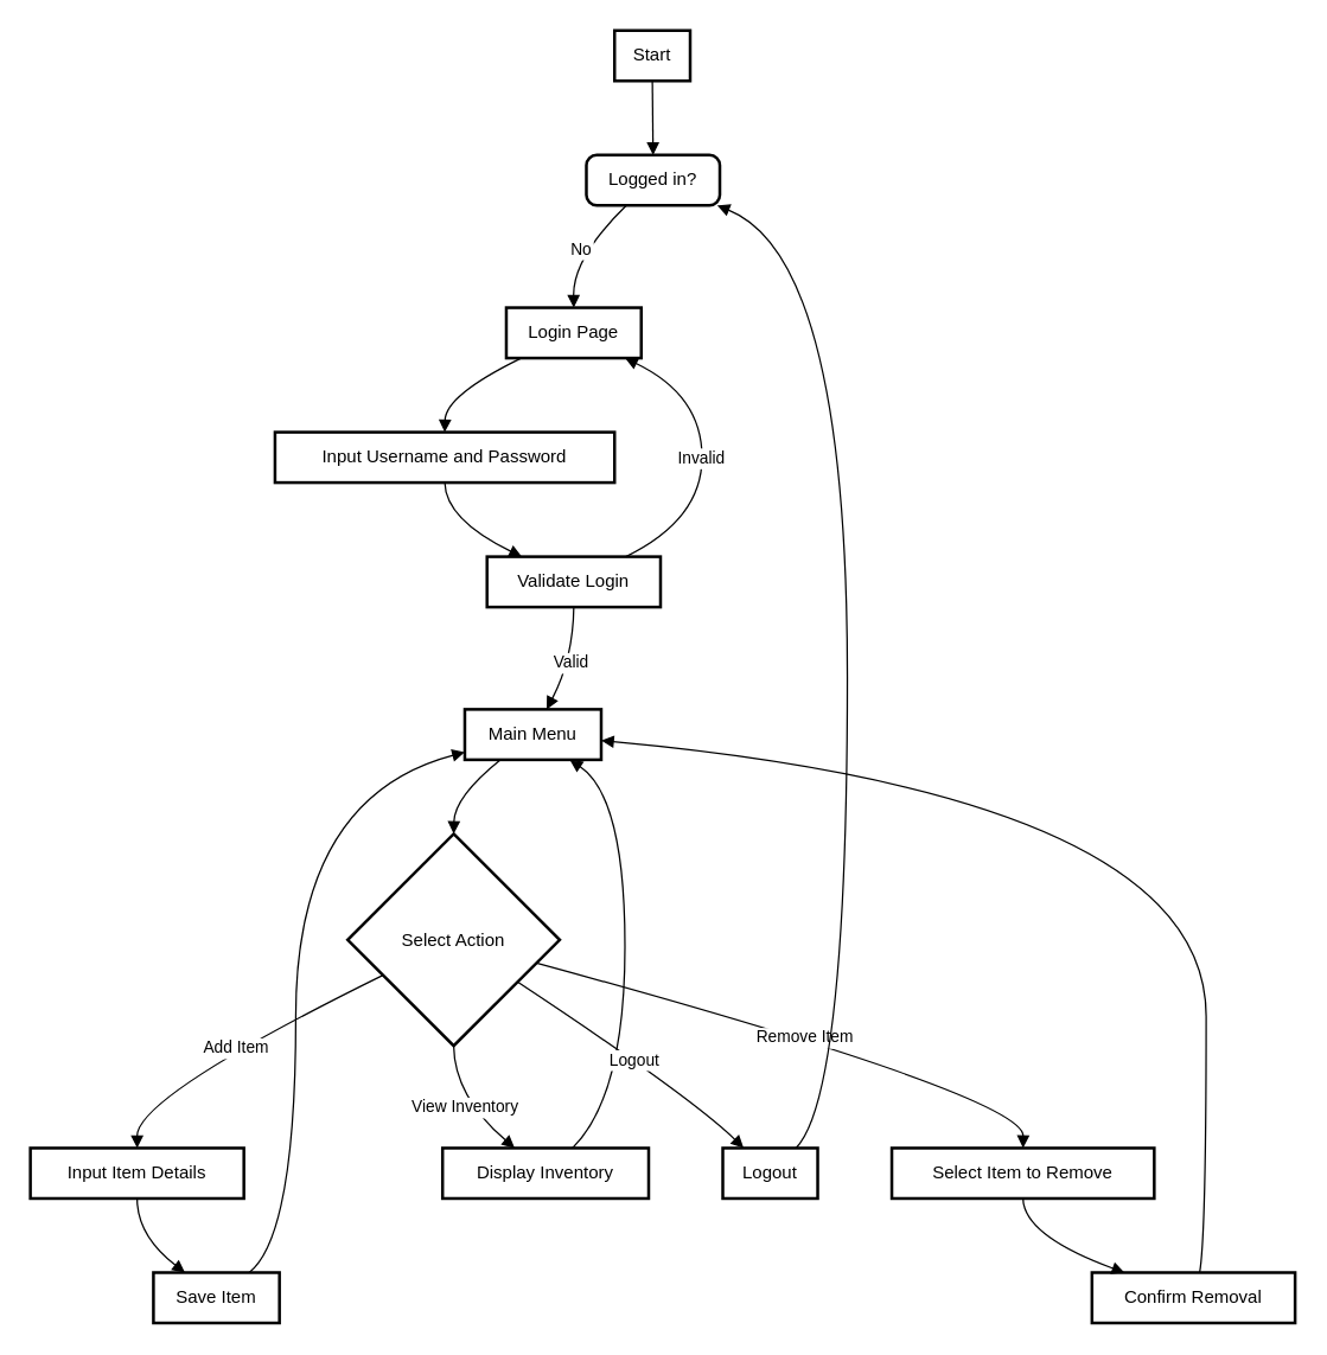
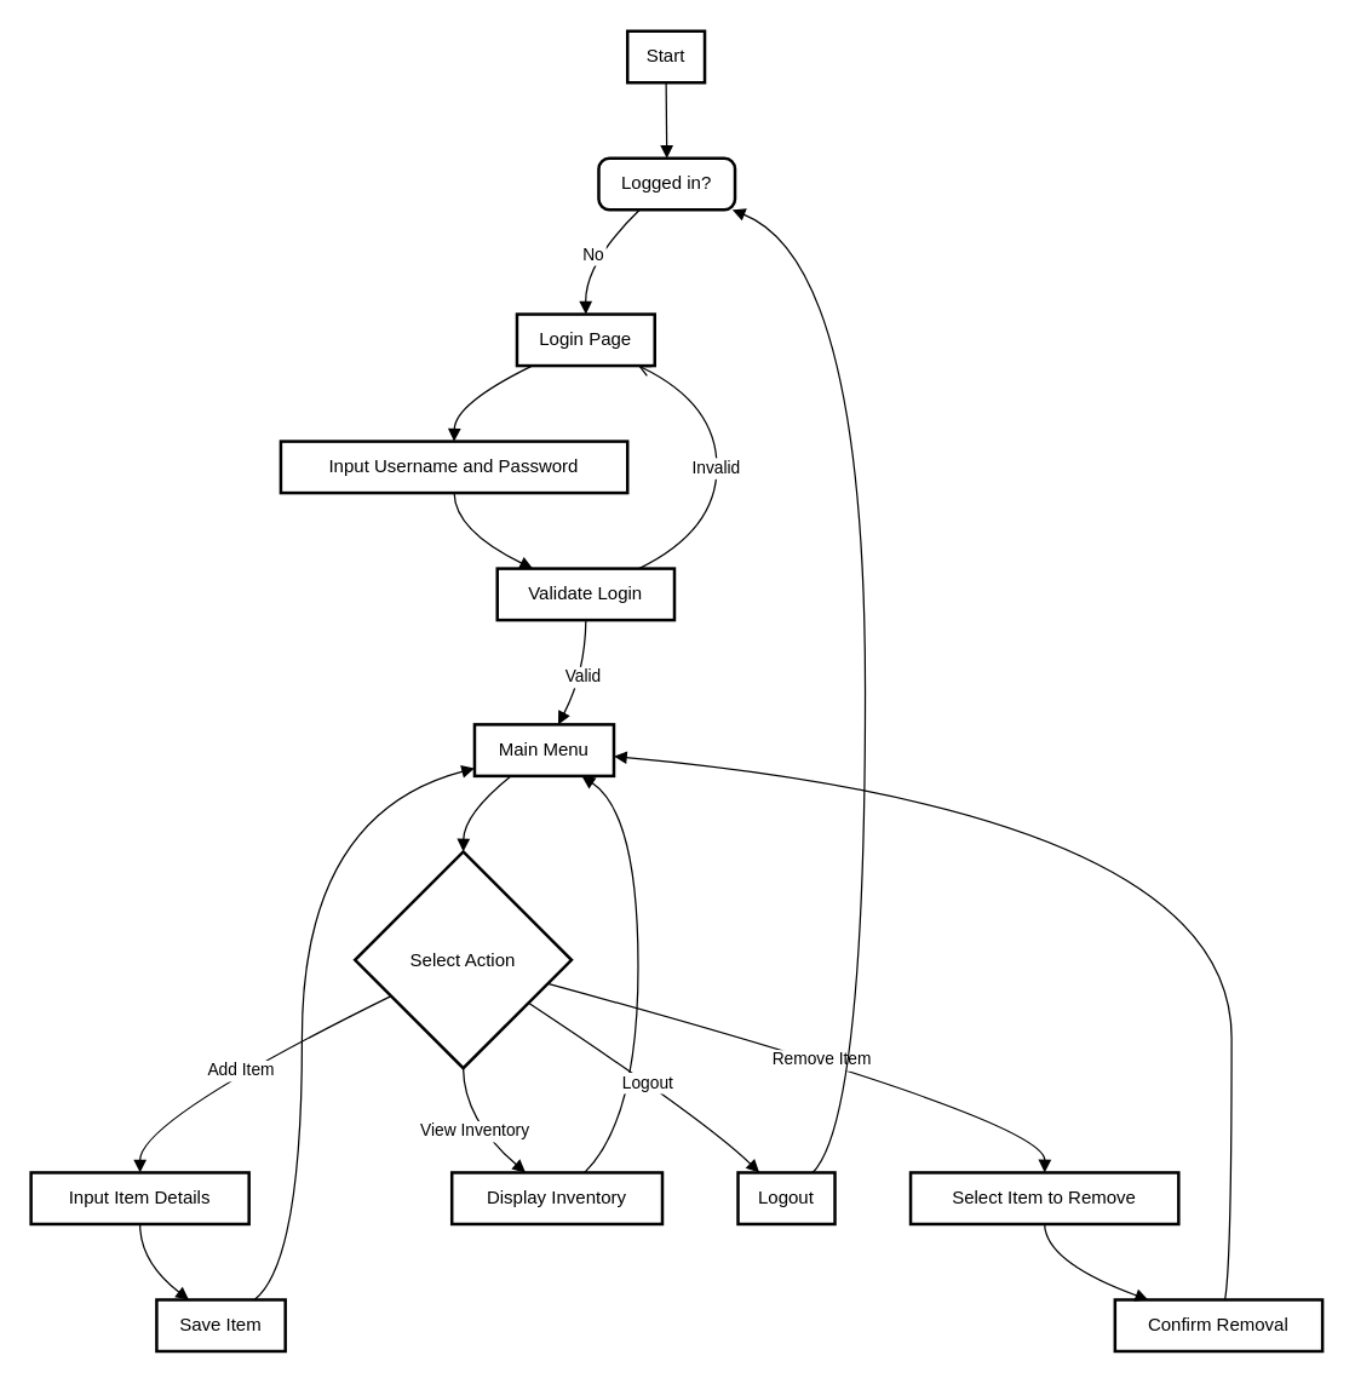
  <mxCell id="0" />
  <mxCell id="1" parent="0" />
  <mxCell id="2" value="Start" style="whiteSpace=wrap;strokeWidth=2;" vertex="1" parent="1"><mxGeometry x="414" width="51" height="34" as="geometry" y="20" /></mxCell>
  <mxCell id="3" value="Logged in?" style="rounded=1;absoluteArcSize=1;arcSize=14;whiteSpace=wrap;strokeWidth=2;" vertex="1" parent="1"><mxGeometry x="395" y="104" width="90" height="34" as="geometry" /></mxCell>
  <mxCell id="4" value="Main Menu" style="whiteSpace=wrap;strokeWidth=2;" vertex="1" parent="1"><mxGeometry x="313" y="478" width="92" height="34" as="geometry" /></mxCell>
  <mxCell id="5" value="Select Action" style="rhombus;strokeWidth=2;whiteSpace=wrap;" vertex="1" parent="1"><mxGeometry x="234" y="562" width="143" height="143" as="geometry" /></mxCell>
  <mxCell id="6" value="Input Item Details" style="whiteSpace=wrap;strokeWidth=2;" vertex="1" parent="1"><mxGeometry y="774" width="144" height="34" as="geometry" x="20" /></mxCell>
  <mxCell id="7" value="Select Item to Remove" style="whiteSpace=wrap;strokeWidth=2;" vertex="1" parent="1"><mxGeometry x="601" y="774" width="177" height="34" as="geometry" /></mxCell>
  <mxCell id="8" value="Save Item" style="whiteSpace=wrap;strokeWidth=2;" vertex="1" parent="1"><mxGeometry x="103" y="858" width="85" height="34" as="geometry" /></mxCell>
  <mxCell id="9" value="Confirm Removal" style="whiteSpace=wrap;strokeWidth=2;" vertex="1" parent="1"><mxGeometry x="736" y="858" width="137" height="34" as="geometry" /></mxCell>
  <mxCell id="10" value="Display Inventory" style="whiteSpace=wrap;strokeWidth=2;" vertex="1" parent="1"><mxGeometry x="298" y="774" width="139" height="34" as="geometry" /></mxCell>
  <mxCell id="11" value="Logout" style="whiteSpace=wrap;strokeWidth=2;" vertex="1" parent="1"><mxGeometry x="487" y="774" width="64" height="34" as="geometry" /></mxCell>
  <mxCell id="12" value="Login Page" style="whiteSpace=wrap;strokeWidth=2;" vertex="1" parent="1"><mxGeometry x="341" y="207" width="91" height="34" as="geometry" /></mxCell>
  <mxCell id="13" value="Input Username and Password" style="whiteSpace=wrap;strokeWidth=2;" vertex="1" parent="1"><mxGeometry x="185" y="291" width="229" height="34" as="geometry" /></mxCell>
  <mxCell id="14" value="Validate Login" style="whiteSpace=wrap;strokeWidth=2;" vertex="1" parent="1"><mxGeometry x="328" y="375" width="117" height="34" as="geometry" /></mxCell>
  <mxCell id="15" value="" style="curved=1;startArrow=none;endArrow=block;exitX=0.5;exitY=1;entryX=0.5;entryY=0;" edge="1" parent="1" source="2" target="3"><mxGeometry relative="1" as="geometry"><Array as="points" /></mxGeometry></mxCell>
  <mxCell id="16" value="" style="curved=1;startArrow=none;endArrow=block;exitX=0.26;exitY=1;entryX=0.5;entryY=0;" edge="1" parent="1" source="4" target="5"><mxGeometry relative="1" as="geometry"><Array as="points"><mxPoint x="306" y="537" /></Array></mxGeometry></mxCell>
  <mxCell id="17" value="Add Item" style="curved=1;startArrow=none;endArrow=block;exitX=0;exitY=0.75;entryX=0.5;entryY=0;" edge="1" parent="1" source="5" target="6"><mxGeometry relative="1" as="geometry"><Array as="points"><mxPoint x="92" y="739" /></Array></mxGeometry></mxCell>
  <mxCell id="18" value="Remove Item" style="curved=1;startArrow=none;endArrow=block;exitX=1;exitY=0.64;entryX=0.5;entryY=0;" edge="1" parent="1" source="5" target="7"><mxGeometry relative="1" as="geometry"><Array as="points"><mxPoint x="690" y="739" /></Array></mxGeometry></mxCell>
  <mxCell id="19" value="" style="curved=1;startArrow=none;endArrow=block;exitX=0.5;exitY=1;entryX=0.25;entryY=0;" edge="1" parent="1" source="6" target="8"><mxGeometry relative="1" as="geometry"><Array as="points"><mxPoint x="92" y="833" /></Array></mxGeometry></mxCell>
  <mxCell id="20" value="" style="curved=1;startArrow=none;endArrow=block;exitX=0.5;exitY=1;entryX=0.16;entryY=0;" edge="1" parent="1" source="7" target="9"><mxGeometry relative="1" as="geometry"><Array as="points"><mxPoint x="690" y="833" /></Array></mxGeometry></mxCell>
  <mxCell id="21" value="" style="curved=1;startArrow=none;endArrow=block;exitX=0.76;exitY=0;entryX=0;entryY=0.85;" edge="1" parent="1" source="8" target="4"><mxGeometry relative="1" as="geometry"><Array as="points"><mxPoint x="199" y="833" /><mxPoint x="199" y="537" /></Array></mxGeometry></mxCell>
  <mxCell id="22" value="" style="curved=1;startArrow=none;endArrow=block;exitX=0.53;exitY=0;entryX=1;entryY=0.62;" edge="1" parent="1" source="9" target="4"><mxGeometry relative="1" as="geometry"><Array as="points"><mxPoint x="813" y="833" /><mxPoint x="813" y="537" /></Array></mxGeometry></mxCell>
  <mxCell id="23" value="View Inventory" style="curved=1;startArrow=none;endArrow=block;exitX=0.5;exitY=1;entryX=0.35;entryY=0;" edge="1" parent="1" source="5" target="10"><mxGeometry relative="1" as="geometry"><Array as="points"><mxPoint x="306" y="739" /></Array></mxGeometry></mxCell>
  <mxCell id="24" value="" style="curved=1;startArrow=none;endArrow=block;exitX=0.63;exitY=0;entryX=0.77;entryY=1;" edge="1" parent="1" source="10" target="4"><mxGeometry relative="1" as="geometry"><Array as="points"><mxPoint x="421" y="739" /><mxPoint x="421" y="537" /></Array></mxGeometry></mxCell>
  <mxCell id="25" value="Logout" style="curved=1;startArrow=none;endArrow=block;exitX=1;exitY=0.83;entryX=0.22;entryY=0;" edge="1" parent="1" source="5" target="11"><mxGeometry relative="1" as="geometry"><Array as="points"><mxPoint x="465" y="739" /></Array></mxGeometry></mxCell>
  <mxCell id="26" value="" style="curved=1;startArrow=none;endArrow=block;exitX=0.77;exitY=0;entryX=0.98;entryY=1;" edge="1" parent="1" source="11" target="3"><mxGeometry relative="1" as="geometry"><Array as="points"><mxPoint x="571" y="739" /><mxPoint x="571" y="173" /></Array></mxGeometry></mxCell>
  <mxCell id="27" value="No" style="curved=1;startArrow=none;endArrow=block;exitX=0.3;exitY=1;entryX=0.5;entryY=0;" edge="1" parent="1" source="3" target="12"><mxGeometry relative="1" as="geometry"><Array as="points"><mxPoint x="386" y="173" /></Array></mxGeometry></mxCell>
  <mxCell id="28" value="" style="curved=1;startArrow=none;endArrow=block;exitX=0.11;exitY=1;entryX=0.5;entryY=0;" edge="1" parent="1" source="12" target="13"><mxGeometry relative="1" as="geometry"><Array as="points"><mxPoint x="300" y="266" /></Array></mxGeometry></mxCell>
  <mxCell id="29" value="" style="curved=1;startArrow=none;endArrow=block;exitX=0.5;exitY=1;entryX=0.2;entryY=0;" edge="1" parent="1" source="13" target="14"><mxGeometry relative="1" as="geometry"><Array as="points"><mxPoint x="300" y="350" /></Array></mxGeometry></mxCell>
  <mxCell id="30" value="Valid" style="curved=1;startArrow=none;endArrow=block;exitX=0.5;exitY=1;entryX=0.6;entryY=0;" edge="1" parent="1" source="14" target="4"><mxGeometry relative="1" as="geometry"><Array as="points"><mxPoint x="386" y="444" /></Array></mxGeometry></mxCell>
- <mxCell id="31" value="Invalid" style="curved=1;startArrow=none;endArrow=block;exitX=0.8;exitY=0;entryX=0.88;entryY=1;" edge="1" parent="1" source="14" target="12"><mxGeometry relative="1" as="geometry"><Array as="points"><mxPoint x="473" y="350" /><mxPoint x="473" y="266" /></Array></mxGeometry></mxCell>
+ <mxCell id="31" value="Invalid" style="curved=1;startArrow=none;endArrow=open;exitX=0.8;exitY=0;entryX=0.88;entryY=1;" edge="1" parent="1" source="14" target="12"><mxGeometry relative="1" as="geometry"><Array as="points"><mxPoint x="473" y="350" /><mxPoint x="473" y="266" /></Array></mxGeometry></mxCell>
